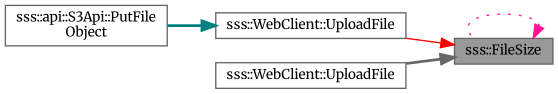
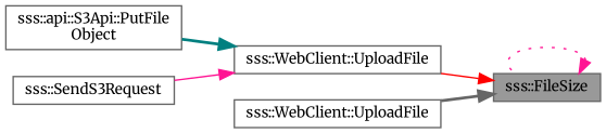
  digraph {
    rankdir=RL
    fontname=Merriweather
    node [color=grey40 fillcolor=white fontname=Merriweather fontsize=10 shape=box style=filled]
    edge [color=deeppink dir=back fontname=Merriweather fontsize=10 labelfontname=Helvetica labelfontsize=10 style=solid]
    n1 [color=gray40 fillcolor=grey60 fontcolor=black height=0.2 label="sss::FileSize" width=0.4]
    n2 [height=0.2 label="sss::WebClient::UploadFile" width=0.4]
    n3 [height=0.2 label="sss::WebClient::UploadFile" width=0.4]
    n4 [height=0.2 label="sss::api::S3Api::PutFile\lObject" width=0.4]
+   n5 [height=0.2 label="sss::SendS3Request" width=0.4]
    n1 -> n1 [style=dotted]
    n1 -> n2 [color=red]
    n1 -> n3 [color=gray40 style=bold]
    n2 -> n4 [color=teal style=bold]
+   n2 -> n5
  }
